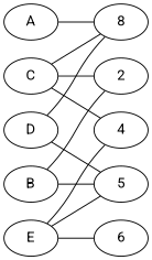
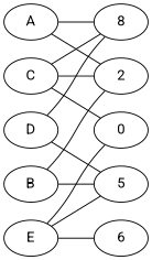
  graph {
    fontname=Roboto
    overlap_scaling=-5
    rankdir=LR
    node [fontname=Roboto]
    edge [fontname=Roboto]
    A
    2
    n3 [label=8]
    B
    5
    C
-   4
+   4 [label=0]
    D
    E
    6
+   A -- 2
    A -- n3
    B -- 2
    B -- 5
    C -- 2
    C -- n3
    C -- 4
    D -- n3
    D -- 5
    E -- 5
    E -- 4
    E -- 6
  }
